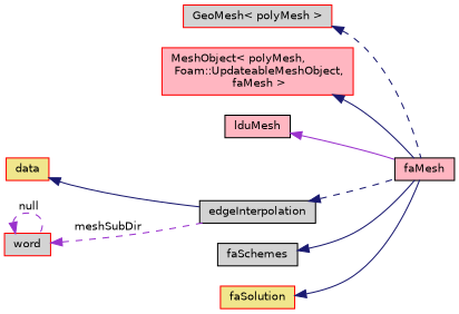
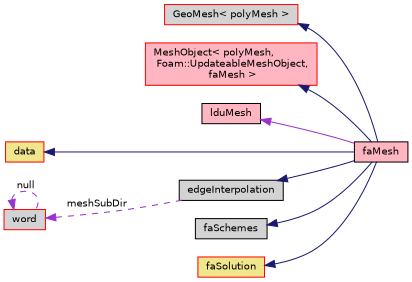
  digraph {
    rankdir=LR
    node [color=red fillcolor=lightgrey fontname=Helvetica fontsize=10 shape=record style=filled]
    edge [color=midnightblue dir=back fontname=Helvetica fontsize=10 labelfontname=Helvetica labelfontsize=10 style=solid]
    n1 [color=black fillcolor=lightpink fontcolor=black height=0.2 label=faMesh width=0.4]
    n2 [height=0.2 label="GeoMesh\< polyMesh \>" width=0.4]
    n3 [fillcolor=lightpink height=0.2 label="MeshObject\< polyMesh,\l Foam::UpdateableMeshObject,\l faMesh \>" width=0.4]
    n4 [color=black fillcolor=lightpink height=0.2 label=lduMesh width=0.4]
    n5 [color=black height=0.2 label=edgeInterpolation width=0.4]
    n6 [color=black height=0.2 label=faSchemes width=0.4]
    n7 [fillcolor=khaki height=0.2 label=faSolution width=0.4]
    n8 [fillcolor=khaki height=0.2 label=data width=0.4]
    n9 [height=0.2 label=word width=0.4]
-   n2 -> n1 [style=dashed]
+   n2 -> n1
    n3 -> n1
    n4 -> n1 [color=darkorchid3]
-   n5 -> n1 [style=dashed]
+   n5 -> n1
    n6 -> n1
    n7 -> n1
-   n8 -> n5
+   n8 -> n1
    n9 -> n5 [color=darkorchid3 label=" meshSubDir" style=dashed]
    n9 -> n9 [color=darkorchid3 label=" null" style=dashed]
  }
